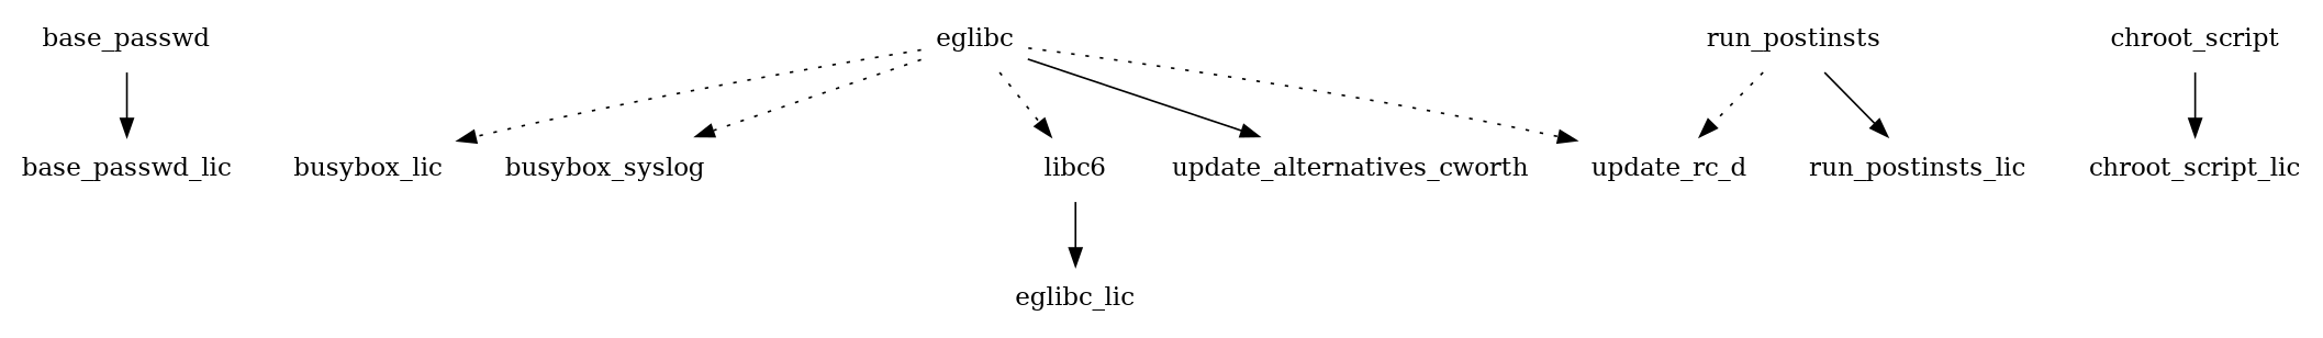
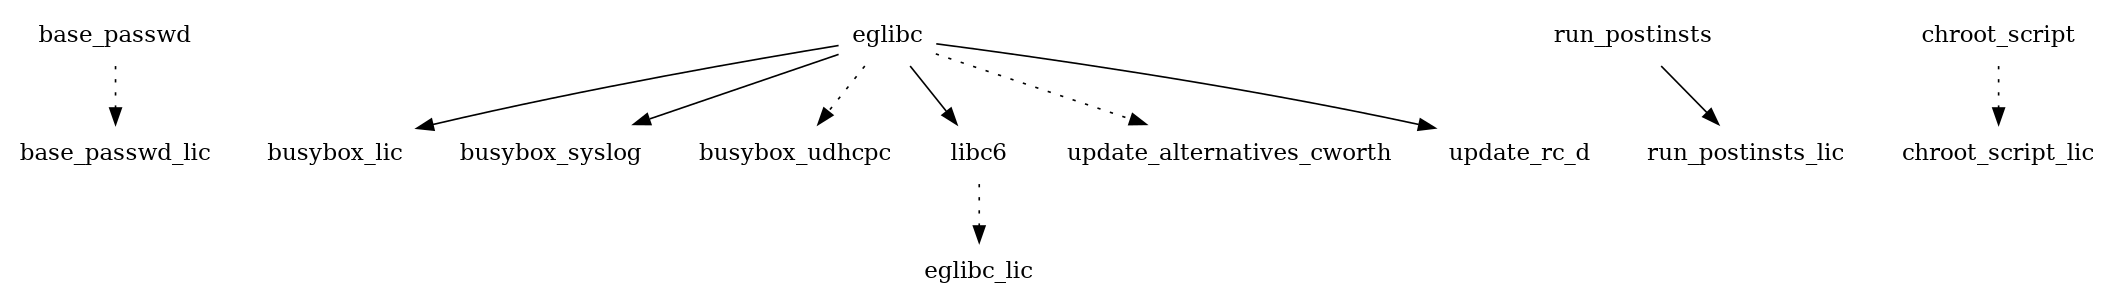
  digraph {
    node [shape=plaintext]
    edge [style=dotted]
    base_passwd
    base_passwd_lic
    n3 [label=eglibc]
    busybox_lic
    busybox_syslog
+   busybox_udhcpc
    libc6
    update_alternatives_cworth
    update_rc_d
    eglibc_lic
    chroot_script
    chroot_script_lic
    run_postinsts
    run_postinsts_lic
-   base_passwd -> base_passwd_lic [style=solid]
-   n3 -> busybox_lic
-   n3 -> busybox_syslog
-   n3 -> libc6
-   n3 -> update_alternatives_cworth [style=""]
-   n3 -> update_rc_d
-   libc6 -> eglibc_lic [style=solid]
-   chroot_script -> chroot_script_lic [style=solid]
-   run_postinsts -> update_rc_d
+   base_passwd -> base_passwd_lic
+   n3 -> busybox_lic [style=solid]
+   n3 -> busybox_syslog [style=solid]
+   n3 -> busybox_udhcpc
+   n3 -> libc6 [style=""]
+   n3 -> update_alternatives_cworth
+   n3 -> update_rc_d [style=solid]
+   libc6 -> eglibc_lic
+   chroot_script -> chroot_script_lic
    run_postinsts -> run_postinsts_lic [style=solid]
  }
